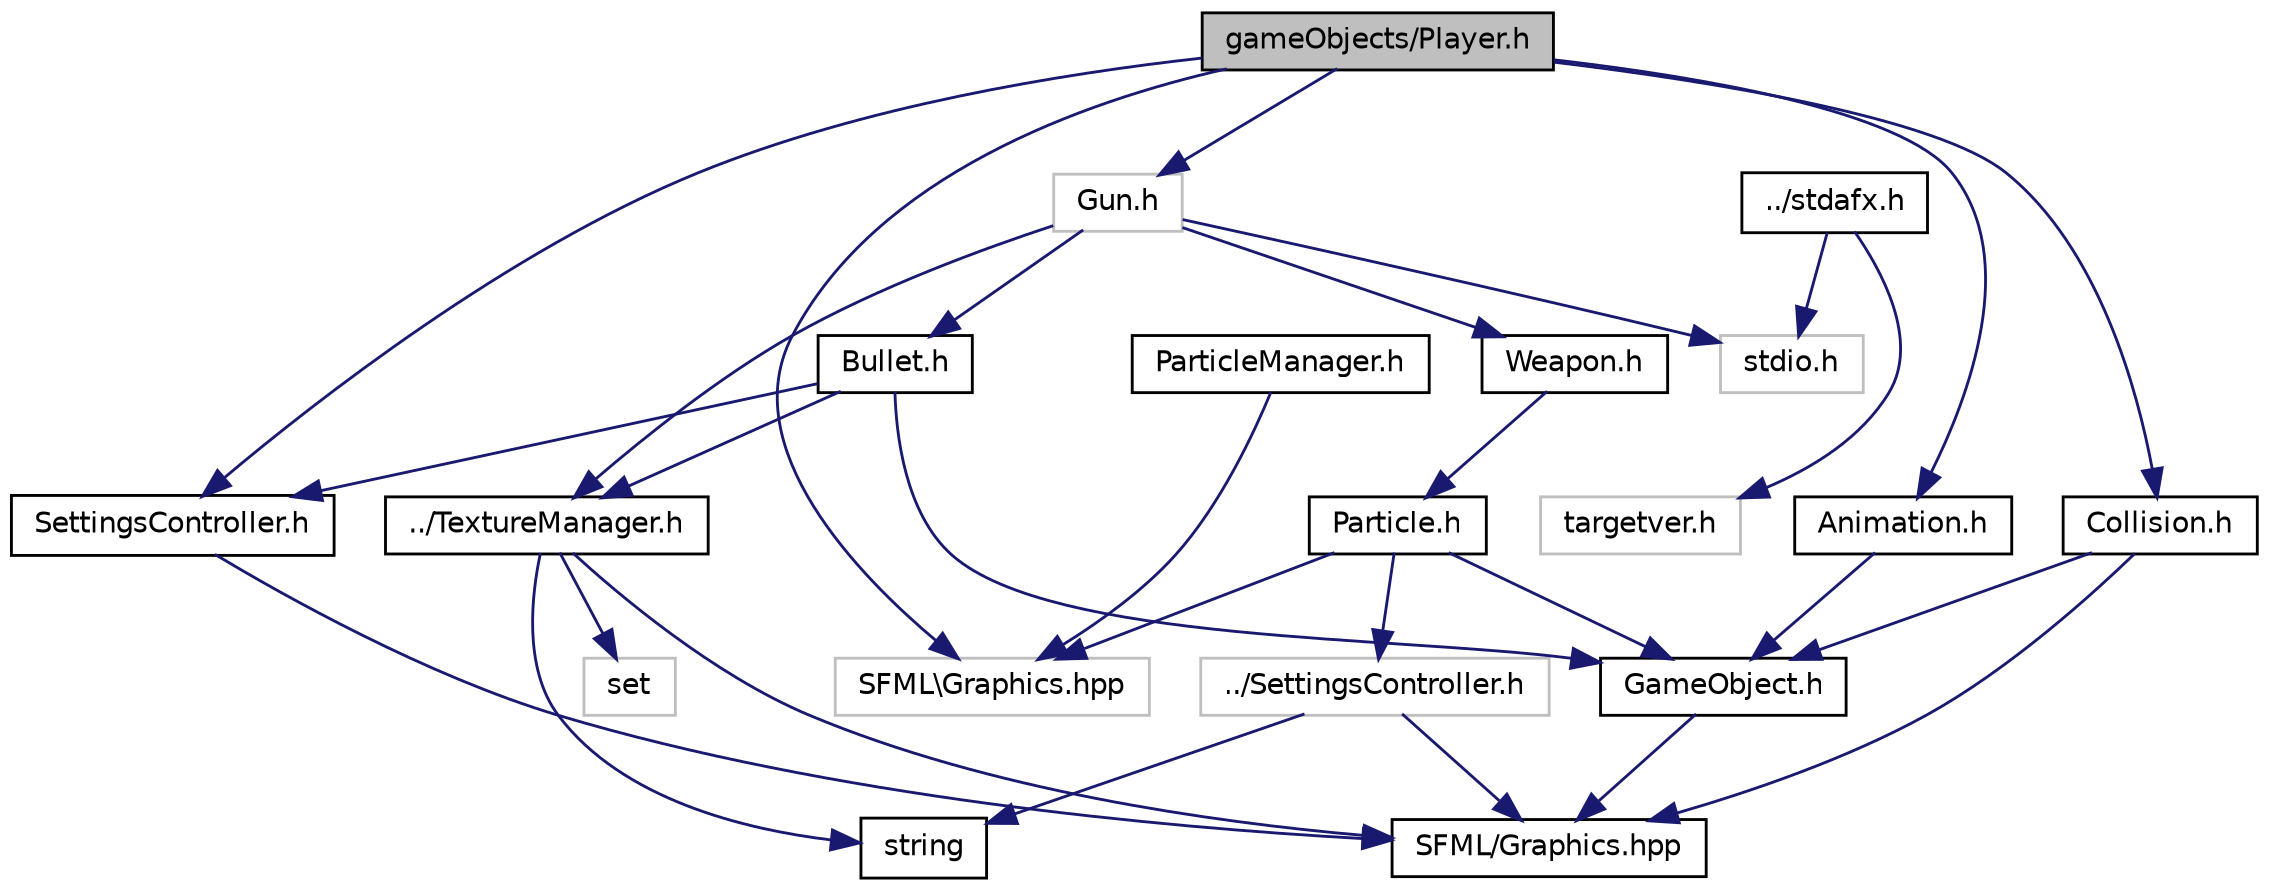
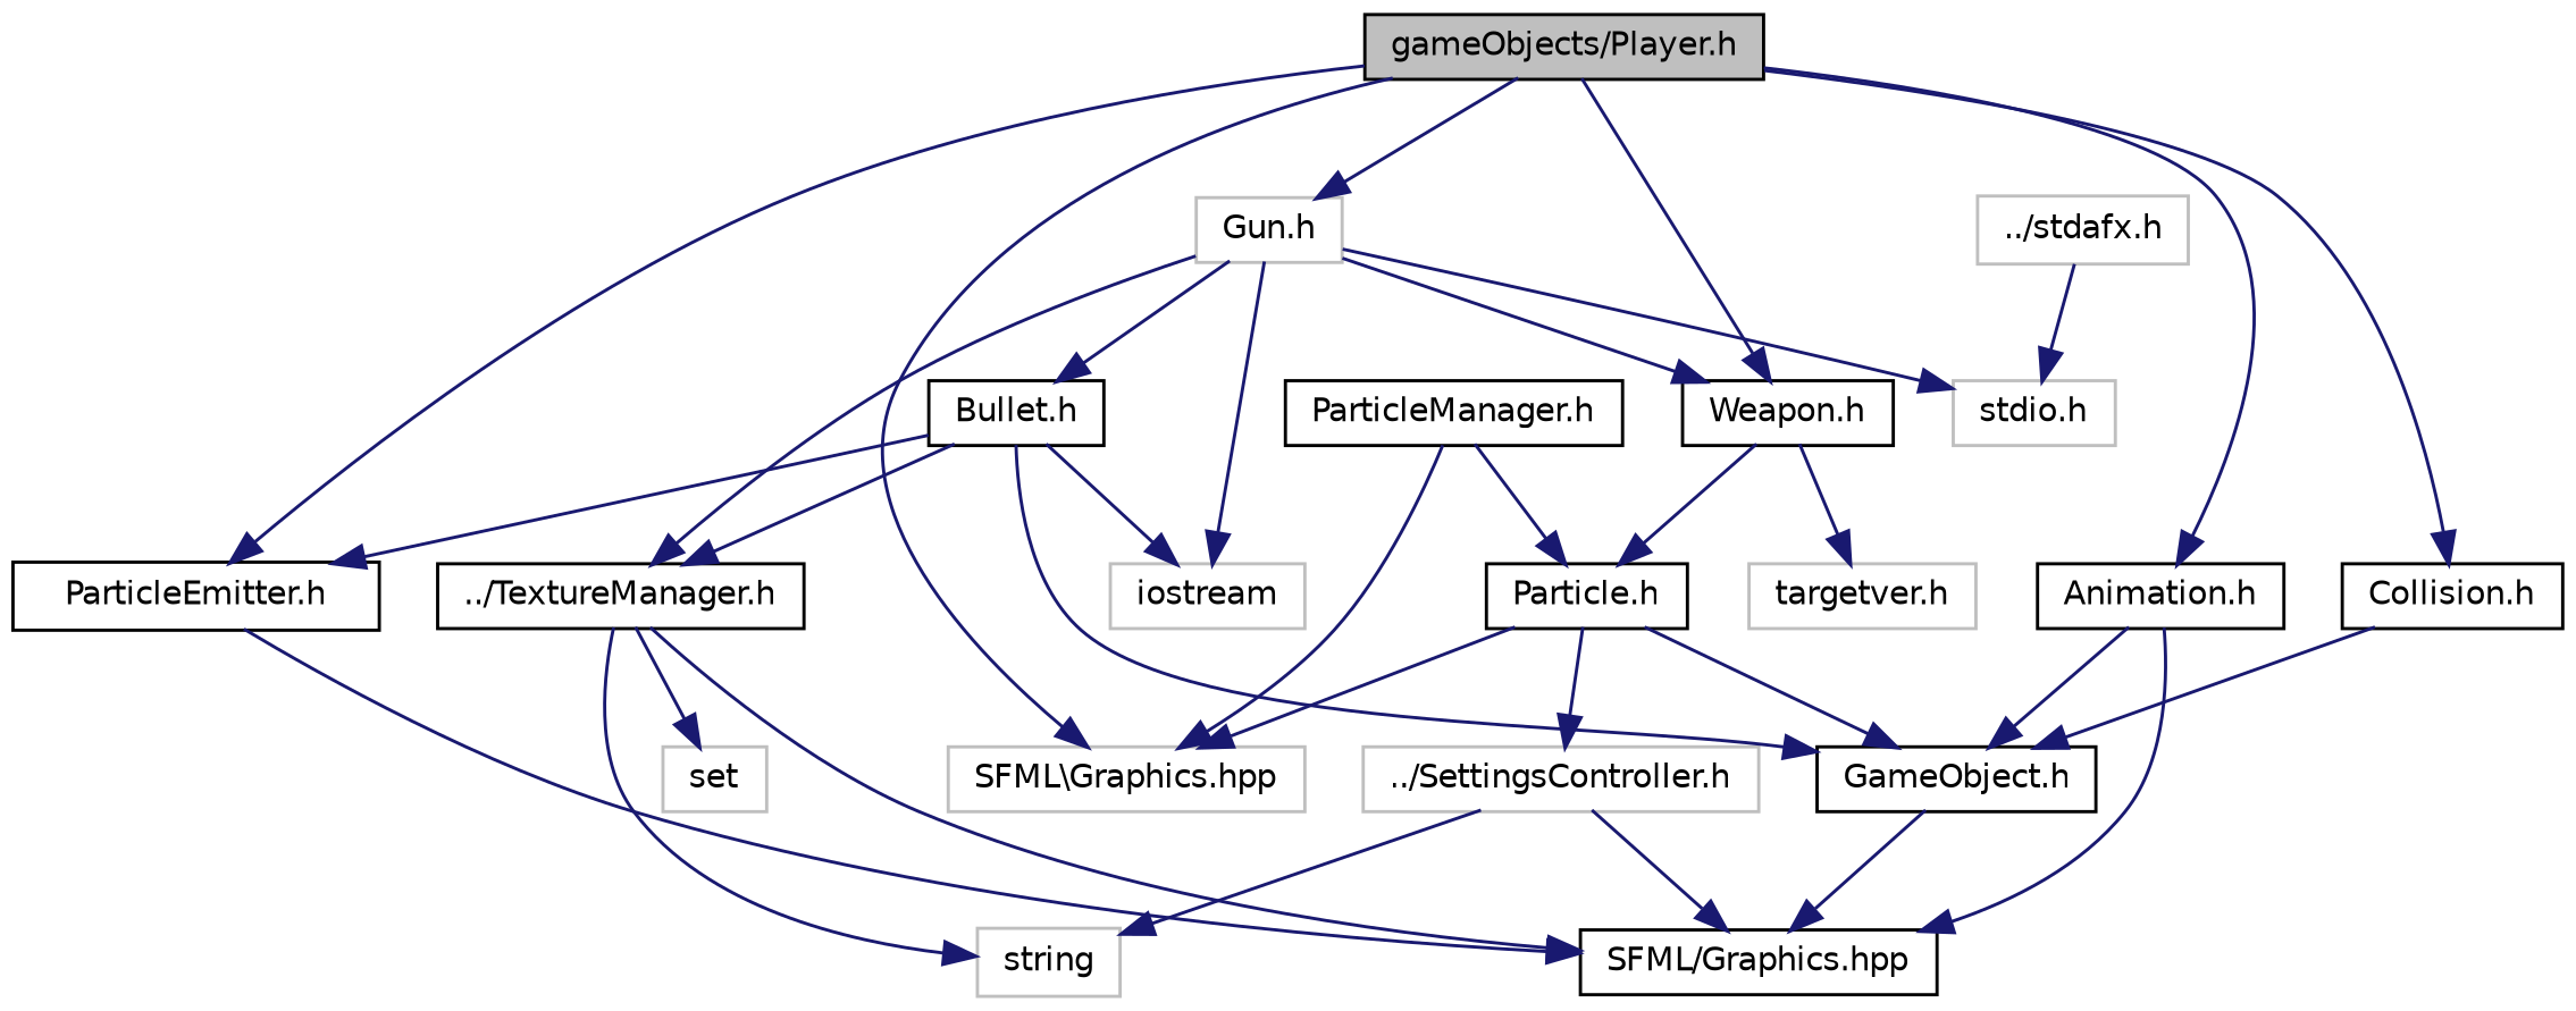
  digraph {
    node [color=black fillcolor=white fontname=Helvetica fontsize=10 shape=record style=filled]
    edge [color=midnightblue fontname=Helvetica fontsize=10 labelfontname=Helvetica labelfontsize=10 style=solid]
    n1 [fillcolor=grey75 fontcolor=black height=0.2 label="gameObjects/Player.h" width=0.4]
    n2 [height=0.2 label="Animation.h" width=0.4]
    n3 [color=grey75 height=0.2 label="SFML\\Graphics.hpp" width=0.4]
-   n4 [height=0.2 label="SettingsController.h" width=0.4]
+   n4 [height=0.2 label="ParticleEmitter.h" width=0.4]
    n5 [height=0.2 label="Weapon.h" width=0.4]
    n6 [color=grey75 height=0.2 label="Gun.h" width=0.4]
    n7 [height=0.2 label="Collision.h" width=0.4]
    n8 [height=0.2 label="GameObject.h" width=0.4]
    n9 [height=0.2 label="SFML/Graphics.hpp" width=0.4]
    n10 [height=0.2 label="Particle.h" width=0.4]
    n11 [height=0.2 label="Bullet.h" width=0.4]
    n12 [height=0.2 label="../TextureManager.h" width=0.4]
+   n13 [color=grey75 height=0.2 label=iostream width=0.4]
    n14 [color=grey75 height=0.2 label="stdio.h" width=0.4]
    n15 [height=0.2 label="ParticleManager.h" width=0.4]
    n16 [color=grey75 height=0.2 label="../SettingsController.h" width=0.4]
-   n17 [height=0.2 label=string width=0.4]
-   n18 [height=0.2 label="../stdafx.h" width=0.4]
+   n17 [color=grey75 height=0.2 label=string width=0.4]
+   n18 [color=grey75 height=0.2 label="../stdafx.h" width=0.4]
    n19 [color=grey75 height=0.2 label="targetver.h" width=0.4]
    n20 [color=grey75 height=0.2 label=set width=0.4]
    n1 -> n2
    n1 -> n3
    n1 -> n4
+   n1 -> n5
    n1 -> n6
    n1 -> n7
    n2 -> n8
    n4 -> n9
    n5 -> n10
    n6 -> n5
    n6 -> n11
    n6 -> n12
+   n6 -> n13
    n6 -> n14
    n7 -> n8
-   n7 -> n9
+   n2 -> n9
    n8 -> n9
    n10 -> n3
    n10 -> n8
    n10 -> n16
    n11 -> n4
    n11 -> n8
    n11 -> n12
+   n11 -> n13
    n12 -> n9
    n12 -> n17
    n12 -> n20
    n15 -> n3
+   n15 -> n10
    n16 -> n9
    n16 -> n17
    n18 -> n14
-   n18 -> n19
+   n5 -> n19
  }
